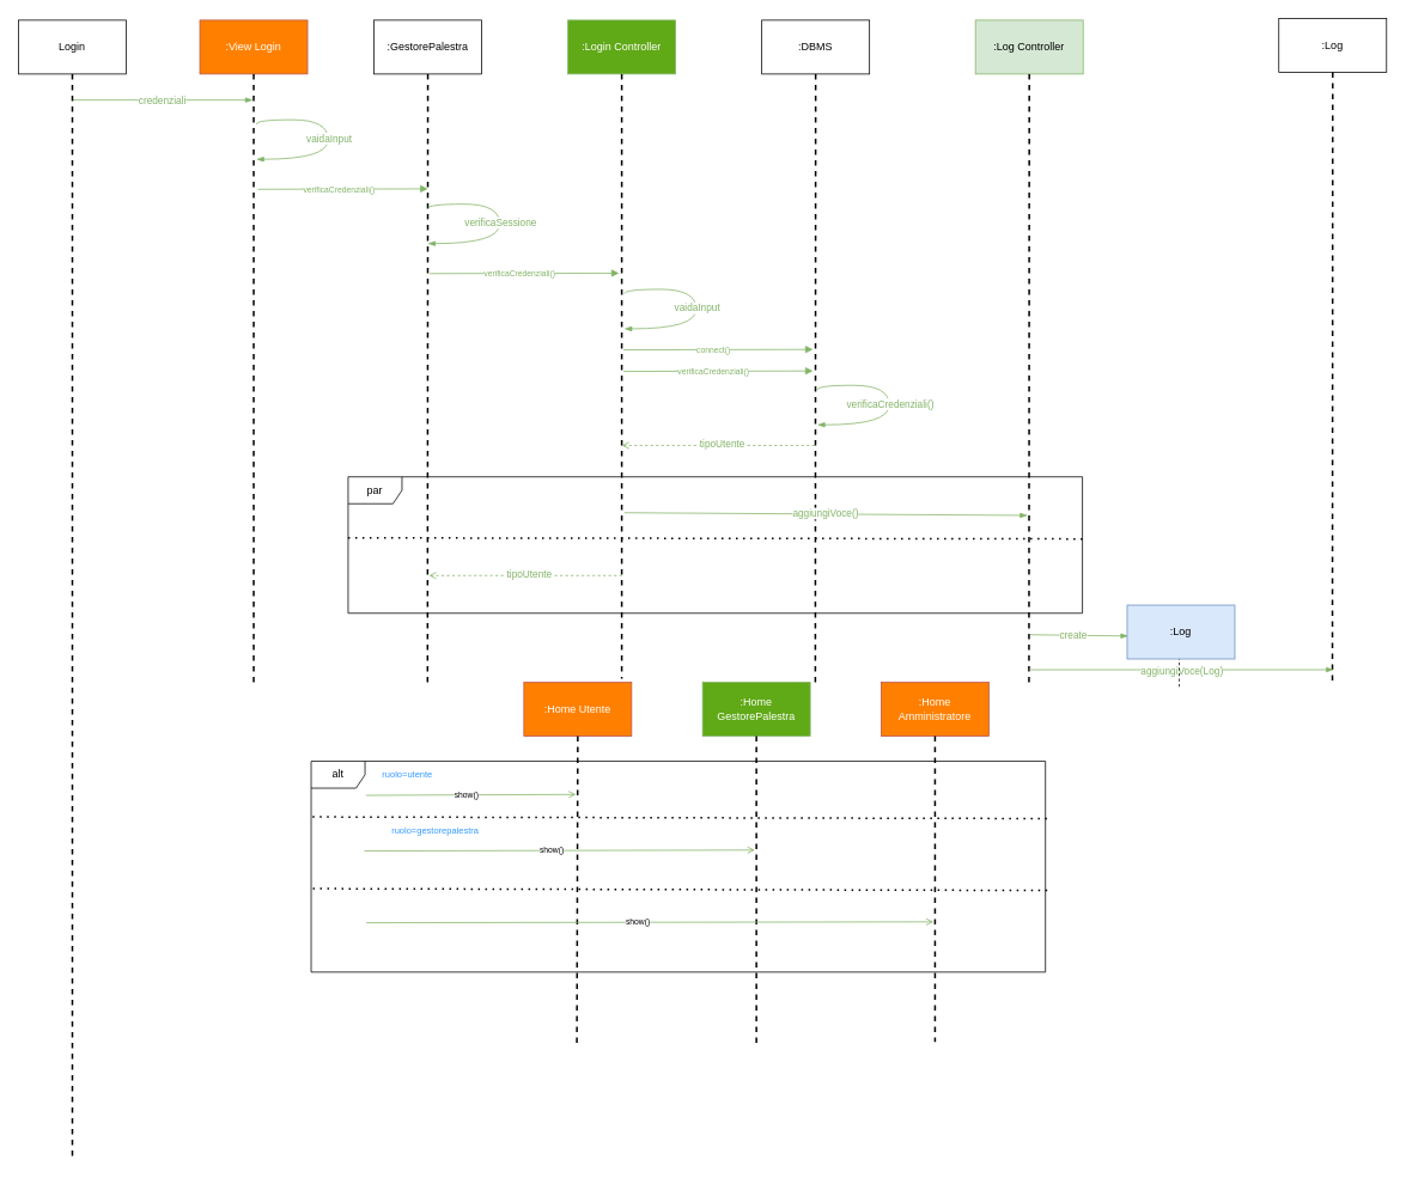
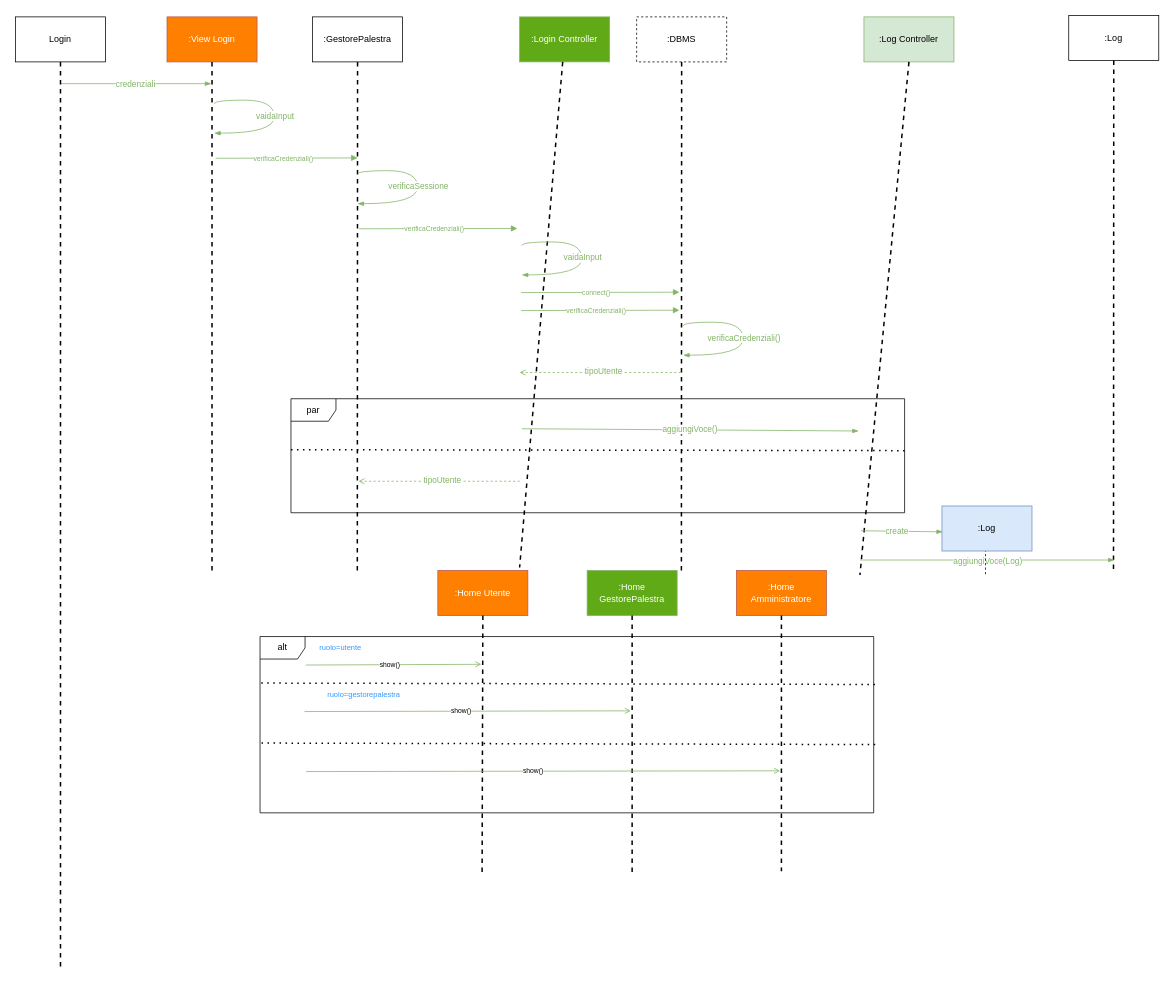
  <mxCell id="0" />
  <mxCell id="1" parent="0" />
  <mxCell id="2" value="&lt;font color=&quot;#ffffff&quot;&gt;:View Login&lt;/font&gt;" style="rounded=0;whiteSpace=wrap;html=1;fillColor=#FF8000;strokeColor=#b85450;" parent="1" vertex="1"><mxGeometry x="222" y="22" width="120" height="60" as="geometry" /></mxCell>
- <mxCell id="3" value="&lt;font color=&quot;#ffffff&quot;&gt;:Login Controller&lt;/font&gt;" style="rounded=0;whiteSpace=wrap;html=1;fillColor=#60A917;strokeColor=#82b366;" parent="1" vertex="1"><mxGeometry x="632" y="22" width="120" height="60" as="geometry" /></mxCell>
+ <mxCell id="3" value="&lt;font color=&quot;#ffffff&quot;&gt;:Login Controller&lt;/font&gt;" style="rounded=0;whiteSpace=wrap;html=1;fillColor=#60A917;strokeColor=#82b366;" parent="1" vertex="1"><mxGeometry x="692" y="22" width="120" height="60" as="geometry" /></mxCell>
  <mxCell id="4" value="" style="endArrow=none;dashed=1;html=1;strokeWidth=2;rounded=0;exitX=0.5;exitY=1;exitDx=0;exitDy=0;" parent="1" source="2" edge="1"><mxGeometry width="50" height="50" relative="1" as="geometry"><mxPoint x="274" y="130" as="sourcePoint" /><mxPoint x="282" y="761" as="targetPoint" /></mxGeometry></mxCell>
  <mxCell id="5" value="" style="endArrow=none;dashed=1;html=1;strokeWidth=2;rounded=0;" parent="1" source="3" edge="1"><mxGeometry width="50" height="50" relative="1" as="geometry"><mxPoint x="691.5" y="86" as="sourcePoint" /><mxPoint x="692" y="756" as="targetPoint" /></mxGeometry></mxCell>
  <mxCell id="6" value="" style="endArrow=block;html=1;rounded=0;fillColor=#d5e8d4;strokeColor=#82b366;endFill=1;exitX=0.126;exitY=0.067;exitDx=0;exitDy=0;exitPerimeter=0;" parent="1" edge="1"><mxGeometry width="50" height="50" relative="1" as="geometry"><mxPoint x="286.763" y="210.476" as="sourcePoint" /><mxPoint x="476" y="210" as="targetPoint" /></mxGeometry></mxCell>
  <mxCell id="7" value="&lt;font color=&quot;#82b366&quot; style=&quot;font-size: 9px;&quot;&gt;verificaCredenziali()&lt;/font&gt;" style="edgeLabel;html=1;align=center;verticalAlign=middle;resizable=0;points=[];" parent="6" vertex="1" connectable="0"><mxGeometry x="-0.094" y="1" relative="1" as="geometry"><mxPoint x="4" as="offset" /></mxGeometry></mxCell>
  <mxCell id="8" value="&lt;font color=&quot;#ffffff&quot;&gt;:Home Utente&lt;/font&gt;" style="rounded=0;whiteSpace=wrap;html=1;fillColor=#FF8000;strokeColor=#b85450;" parent="1" vertex="1"><mxGeometry x="583" y="760" width="120" height="60" as="geometry" /></mxCell>
  <mxCell id="9" value="&lt;div&gt;&lt;font color=&quot;#ffffff&quot;&gt;:Home&lt;/font&gt;&lt;/div&gt;&lt;div&gt;&lt;font color=&quot;#ffffff&quot;&gt;GestorePalestra&lt;br&gt;&lt;/font&gt;&lt;/div&gt;" style="rounded=0;whiteSpace=wrap;html=1;fillColor=#60A917;strokeColor=#82b366;" parent="1" vertex="1"><mxGeometry x="782" y="760" width="120" height="60" as="geometry" /></mxCell>
  <mxCell id="10" value="" style="endArrow=none;dashed=1;html=1;strokeWidth=2;rounded=0;exitX=0.5;exitY=1;exitDx=0;exitDy=0;" parent="1" source="8" edge="1"><mxGeometry width="50" height="50" relative="1" as="geometry"><mxPoint x="635" y="868" as="sourcePoint" /><mxPoint x="642" y="1164" as="targetPoint" /></mxGeometry></mxCell>
  <mxCell id="11" value="" style="endArrow=none;dashed=1;html=1;strokeWidth=2;rounded=0;exitX=0.5;exitY=1;exitDx=0;exitDy=0;" parent="1" source="9" edge="1"><mxGeometry width="50" height="50" relative="1" as="geometry"><mxPoint x="842.5" y="825" as="sourcePoint" /><mxPoint x="842" y="1163" as="targetPoint" /></mxGeometry></mxCell>
  <mxCell id="12" value="&lt;font color=&quot;#ffffff&quot;&gt;:Home Amministratore&lt;/font&gt;" style="rounded=0;whiteSpace=wrap;html=1;fillColor=#FF8000;strokeColor=#b85450;" parent="1" vertex="1"><mxGeometry x="981" y="760" width="120" height="60" as="geometry" /></mxCell>
  <mxCell id="13" value="" style="endArrow=none;dashed=1;html=1;strokeWidth=2;rounded=0;exitX=0.5;exitY=1;exitDx=0;exitDy=0;" parent="1" source="12" edge="1"><mxGeometry width="50" height="50" relative="1" as="geometry"><mxPoint x="1033" y="868" as="sourcePoint" /><mxPoint x="1041" y="1161" as="targetPoint" /></mxGeometry></mxCell>
  <mxCell id="14" value="alt" style="shape=umlFrame;whiteSpace=wrap;html=1;pointerEvents=0;" parent="1" vertex="1"><mxGeometry x="346" y="848" width="818" height="235" as="geometry" /></mxCell>
  <mxCell id="15" value="" style="endArrow=open;startArrow=none;html=1;rounded=0;startFill=0;endFill=0;fillColor=#d5e8d4;strokeColor=#82b366;" parent="1" edge="1"><mxGeometry width="50" height="50" relative="1" as="geometry"><mxPoint x="407" y="886" as="sourcePoint" /><mxPoint x="641" y="885" as="targetPoint" /></mxGeometry></mxCell>
  <mxCell id="16" value="&lt;font style=&quot;font-size: 9px;&quot;&gt;show()&lt;/font&gt;" style="edgeLabel;html=1;align=center;verticalAlign=middle;resizable=0;points=[];" parent="15" vertex="1" connectable="0"><mxGeometry x="-0.043" y="1" relative="1" as="geometry"><mxPoint as="offset" /></mxGeometry></mxCell>
  <mxCell id="17" value="" style="endArrow=none;dashed=1;html=1;dashPattern=1 3;strokeWidth=2;rounded=0;exitX=0.002;exitY=0.264;exitDx=0;exitDy=0;exitPerimeter=0;entryX=1.003;entryY=0.272;entryDx=0;entryDy=0;entryPerimeter=0;" parent="1" source="14" target="14" edge="1"><mxGeometry width="50" height="50" relative="1" as="geometry"><mxPoint x="713" y="1003" as="sourcePoint" /><mxPoint x="763" y="953" as="targetPoint" /></mxGeometry></mxCell>
  <mxCell id="18" value="&lt;font color=&quot;#3399ff&quot; style=&quot;font-size: 10px;&quot;&gt;ruolo=utente&lt;/font&gt;" style="text;html=1;align=center;verticalAlign=middle;resizable=0;points=[];autosize=1;strokeColor=none;fillColor=none;" parent="1" vertex="1"><mxGeometry x="405.25" y="848" width="96" height="29" as="geometry" /></mxCell>
  <mxCell id="19" value="" style="endArrow=none;dashed=1;html=1;dashPattern=1 3;strokeWidth=2;rounded=0;exitX=0.002;exitY=0.264;exitDx=0;exitDy=0;exitPerimeter=0;entryX=1.003;entryY=0.272;entryDx=0;entryDy=0;entryPerimeter=0;" parent="1" edge="1"><mxGeometry width="50" height="50" relative="1" as="geometry"><mxPoint x="348" y="990" as="sourcePoint" /><mxPoint x="1166" y="992" as="targetPoint" /></mxGeometry></mxCell>
  <mxCell id="20" value="" style="endArrow=open;startArrow=none;html=1;rounded=0;startFill=0;endFill=0;fillColor=#d5e8d4;strokeColor=#82b366;" parent="1" edge="1"><mxGeometry width="50" height="50" relative="1" as="geometry"><mxPoint x="405.25" y="948" as="sourcePoint" /><mxPoint x="840.25" y="947" as="targetPoint" /></mxGeometry></mxCell>
  <mxCell id="21" value="&lt;font style=&quot;font-size: 9px;&quot;&gt;show()&lt;/font&gt;" style="edgeLabel;html=1;align=center;verticalAlign=middle;resizable=0;points=[];" parent="20" vertex="1" connectable="0"><mxGeometry x="-0.043" y="1" relative="1" as="geometry"><mxPoint as="offset" /></mxGeometry></mxCell>
  <mxCell id="22" value="&lt;font color=&quot;#3399ff&quot; style=&quot;font-size: 10px;&quot;&gt;ruolo=gestorepalestra&lt;br&gt;&lt;/font&gt;" style="text;html=1;align=center;verticalAlign=middle;resizable=0;points=[];autosize=1;strokeColor=none;fillColor=none;" parent="1" vertex="1"><mxGeometry x="407.5" y="910" width="153" height="29" as="geometry" /></mxCell>
  <mxCell id="23" value="" style="endArrow=open;startArrow=none;html=1;rounded=0;startFill=0;endFill=0;fillColor=#d5e8d4;strokeColor=#82b366;" parent="1" edge="1"><mxGeometry width="50" height="50" relative="1" as="geometry"><mxPoint x="407.5" y="1028" as="sourcePoint" /><mxPoint x="1039.25" y="1027" as="targetPoint" /></mxGeometry></mxCell>
  <mxCell id="24" value="&lt;font style=&quot;font-size: 9px;&quot;&gt;show()&lt;/font&gt;" style="edgeLabel;html=1;align=center;verticalAlign=middle;resizable=0;points=[];" parent="23" vertex="1" connectable="0"><mxGeometry x="-0.043" y="1" relative="1" as="geometry"><mxPoint as="offset" /></mxGeometry></mxCell>
  <mxCell id="25" value="&lt;div&gt;Login&lt;/div&gt;" style="rounded=0;whiteSpace=wrap;html=1;" parent="1" vertex="1"><mxGeometry x="20" y="22" width="120" height="60" as="geometry" /></mxCell>
  <mxCell id="26" value="" style="endArrow=blockThin;html=1;rounded=0;endFill=1;fillColor=#d5e8d4;strokeColor=#82b366;" parent="1" edge="1"><mxGeometry width="50" height="50" relative="1" as="geometry"><mxPoint x="80" y="111" as="sourcePoint" /><mxPoint x="281" y="111" as="targetPoint" /></mxGeometry></mxCell>
  <mxCell id="27" value="&lt;font color=&quot;#82b366&quot;&gt;credenziali&lt;/font&gt;" style="edgeLabel;html=1;align=center;verticalAlign=middle;resizable=0;points=[];" parent="26" vertex="1" connectable="0"><mxGeometry x="-0.015" relative="1" as="geometry"><mxPoint as="offset" /></mxGeometry></mxCell>
  <mxCell id="28" value="&lt;div&gt;:GestorePalestra&lt;/div&gt;" style="rounded=0;whiteSpace=wrap;html=1;" parent="1" vertex="1"><mxGeometry x="416" y="22" width="120" height="60" as="geometry" /></mxCell>
  <mxCell id="29" value="" style="endArrow=none;dashed=1;html=1;strokeWidth=2;rounded=0;exitX=0.5;exitY=1;exitDx=0;exitDy=0;" parent="1" source="25" edge="1"><mxGeometry width="50" height="50" relative="1" as="geometry"><mxPoint x="79.66" y="82" as="sourcePoint" /><mxPoint x="80" y="1291" as="targetPoint" /></mxGeometry></mxCell>
  <mxCell id="30" value="" style="endArrow=none;dashed=1;html=1;strokeWidth=2;rounded=0;exitX=0.5;exitY=1;exitDx=0;exitDy=0;" parent="1" source="28" edge="1"><mxGeometry width="50" height="50" relative="1" as="geometry"><mxPoint x="475.66" y="87" as="sourcePoint" /><mxPoint x="475.66" y="766" as="targetPoint" /></mxGeometry></mxCell>
  <mxCell id="31" value="" style="endArrow=blockThin;html=1;rounded=0;edgeStyle=orthogonalEdgeStyle;curved=1;endFill=1;strokeColor=#82B366;" parent="1" edge="1"><mxGeometry width="50" height="50" relative="1" as="geometry"><mxPoint x="285" y="138" as="sourcePoint" /><mxPoint x="285" y="177" as="targetPoint" /><Array as="points"><mxPoint x="285" y="133" /><mxPoint x="365" y="133" /><mxPoint x="365" y="177" /></Array></mxGeometry></mxCell>
  <mxCell id="32" value="&lt;font color=&quot;#82b366&quot;&gt;vaidaInput&lt;/font&gt;" style="edgeLabel;html=1;align=center;verticalAlign=middle;resizable=0;points=[];" parent="31" vertex="1" connectable="0"><mxGeometry x="0.009" relative="1" as="geometry"><mxPoint as="offset" /></mxGeometry></mxCell>
  <mxCell id="33" value="" style="endArrow=blockThin;html=1;rounded=0;edgeStyle=orthogonalEdgeStyle;curved=1;endFill=1;strokeColor=#82B366;" parent="1" edge="1"><mxGeometry width="50" height="50" relative="1" as="geometry"><mxPoint x="476" y="231.97" as="sourcePoint" /><mxPoint x="476" y="270.97" as="targetPoint" /><Array as="points"><mxPoint x="476" y="226.97" /><mxPoint x="556" y="226.97" /><mxPoint x="556" y="270.97" /></Array></mxGeometry></mxCell>
  <mxCell id="34" value="&lt;font color=&quot;#82b366&quot;&gt;verificaSessione&lt;/font&gt;" style="edgeLabel;html=1;align=center;verticalAlign=middle;resizable=0;points=[];" parent="33" vertex="1" connectable="0"><mxGeometry x="0.009" relative="1" as="geometry"><mxPoint as="offset" /></mxGeometry></mxCell>
  <mxCell id="35" value="" style="endArrow=block;html=1;rounded=0;fillColor=#d5e8d4;strokeColor=#82b366;endFill=1;exitX=0.126;exitY=0.067;exitDx=0;exitDy=0;exitPerimeter=0;" parent="1" edge="1"><mxGeometry width="50" height="50" relative="1" as="geometry"><mxPoint x="478" y="304.48" as="sourcePoint" /><mxPoint x="689" y="304" as="targetPoint" /></mxGeometry></mxCell>
  <mxCell id="36" value="&lt;font color=&quot;#82b366&quot; style=&quot;font-size: 9px;&quot;&gt;verificaCredenziali()&lt;/font&gt;" style="edgeLabel;html=1;align=center;verticalAlign=middle;resizable=0;points=[];" parent="35" vertex="1" connectable="0"><mxGeometry x="-0.094" y="1" relative="1" as="geometry"><mxPoint x="4" as="offset" /></mxGeometry></mxCell>
- <mxCell id="37" value="&lt;div&gt;:DBMS&lt;/div&gt;" style="rounded=0;whiteSpace=wrap;html=1;" parent="1" vertex="1"><mxGeometry x="848" y="22" width="120" height="60" as="geometry" /></mxCell>
+ <mxCell id="37" value="&lt;div&gt;:DBMS&lt;/div&gt;" style="rounded=0;whiteSpace=wrap;html=1;dashed=1;" parent="1" vertex="1"><mxGeometry x="848" y="22" width="120" height="60" as="geometry" /></mxCell>
  <mxCell id="38" value="" style="endArrow=none;dashed=1;html=1;strokeWidth=2;rounded=0;exitX=0.5;exitY=1;exitDx=0;exitDy=0;" parent="1" source="37" edge="1"><mxGeometry width="50" height="50" relative="1" as="geometry"><mxPoint x="907.66" y="87" as="sourcePoint" /><mxPoint x="907.66" y="766" as="targetPoint" /></mxGeometry></mxCell>
  <mxCell id="39" value="" style="endArrow=blockThin;html=1;rounded=0;edgeStyle=orthogonalEdgeStyle;curved=1;endFill=1;strokeColor=#82B366;" parent="1" edge="1"><mxGeometry width="50" height="50" relative="1" as="geometry"><mxPoint x="910" y="434" as="sourcePoint" /><mxPoint x="910" y="473" as="targetPoint" /><Array as="points"><mxPoint x="910" y="429" /><mxPoint x="990" y="429" /><mxPoint x="990" y="473" /></Array></mxGeometry></mxCell>
  <mxCell id="40" value="&lt;font color=&quot;#82b366&quot;&gt;verificaCredenziali()&lt;/font&gt;" style="edgeLabel;html=1;align=center;verticalAlign=middle;resizable=0;points=[];" parent="39" vertex="1" connectable="0"><mxGeometry x="0.009" relative="1" as="geometry"><mxPoint as="offset" /></mxGeometry></mxCell>
  <mxCell id="41" value="" style="endArrow=blockThin;html=1;rounded=0;edgeStyle=orthogonalEdgeStyle;curved=1;endFill=1;strokeColor=#82B366;" parent="1" edge="1"><mxGeometry width="50" height="50" relative="1" as="geometry"><mxPoint x="694.97" y="326.97" as="sourcePoint" /><mxPoint x="694.97" y="365.97" as="targetPoint" /><Array as="points"><mxPoint x="694.97" y="321.97" /><mxPoint x="774.97" y="321.97" /><mxPoint x="774.97" y="365.97" /></Array></mxGeometry></mxCell>
  <mxCell id="42" value="&lt;font color=&quot;#82b366&quot;&gt;vaidaInput&lt;/font&gt;" style="edgeLabel;html=1;align=center;verticalAlign=middle;resizable=0;points=[];" parent="41" vertex="1" connectable="0"><mxGeometry x="0.009" relative="1" as="geometry"><mxPoint as="offset" /></mxGeometry></mxCell>
  <mxCell id="43" value="" style="endArrow=block;html=1;rounded=0;fillColor=#d5e8d4;strokeColor=#82b366;endFill=1;exitX=0.126;exitY=0.067;exitDx=0;exitDy=0;exitPerimeter=0;" edge="1" parent="1"><mxGeometry width="50" height="50" relative="1" as="geometry"><mxPoint x="694" y="413.48" as="sourcePoint" /><mxPoint x="905" y="413" as="targetPoint" /></mxGeometry></mxCell>
  <mxCell id="44" value="&lt;font color=&quot;#82b366&quot; style=&quot;font-size: 9px;&quot;&gt;verificaCredenziali()&lt;/font&gt;" style="edgeLabel;html=1;align=center;verticalAlign=middle;resizable=0;points=[];" vertex="1" connectable="0" parent="43"><mxGeometry x="-0.094" y="1" relative="1" as="geometry"><mxPoint x="4" as="offset" /></mxGeometry></mxCell>
  <mxCell id="45" value="" style="endArrow=block;html=1;rounded=0;fillColor=#d5e8d4;strokeColor=#82b366;endFill=1;exitX=0.126;exitY=0.067;exitDx=0;exitDy=0;exitPerimeter=0;" edge="1" parent="1"><mxGeometry width="50" height="50" relative="1" as="geometry"><mxPoint x="694" y="389.48" as="sourcePoint" /><mxPoint x="905" y="389" as="targetPoint" /></mxGeometry></mxCell>
  <mxCell id="46" value="&lt;font color=&quot;#82b366&quot; style=&quot;font-size: 9px;&quot;&gt;connect()&lt;/font&gt;" style="edgeLabel;html=1;align=center;verticalAlign=middle;resizable=0;points=[];" vertex="1" connectable="0" parent="45"><mxGeometry x="-0.094" y="1" relative="1" as="geometry"><mxPoint x="4" as="offset" /></mxGeometry></mxCell>
  <mxCell id="47" value="" style="endArrow=open;dashed=1;html=1;rounded=0;endFill=0;fillColor=#d5e8d4;strokeColor=#82b366;" edge="1" parent="1"><mxGeometry width="50" height="50" relative="1" as="geometry"><mxPoint x="907" y="496" as="sourcePoint" /><mxPoint x="692" y="496" as="targetPoint" /></mxGeometry></mxCell>
  <mxCell id="48" value="&lt;font color=&quot;#82b366&quot;&gt;tipoUtente&lt;/font&gt;" style="edgeLabel;html=1;align=center;verticalAlign=middle;resizable=0;points=[];" vertex="1" connectable="0" parent="47"><mxGeometry x="-0.033" y="-2" relative="1" as="geometry"><mxPoint as="offset" /></mxGeometry></mxCell>
  <mxCell id="49" value="par" style="shape=umlFrame;whiteSpace=wrap;html=1;pointerEvents=0;" vertex="1" parent="1"><mxGeometry x="387.19" y="531" width="818" height="152" as="geometry" /></mxCell>
  <mxCell id="50" value="" style="endArrow=none;dashed=1;html=1;dashPattern=1 3;strokeWidth=2;rounded=0;exitX=0.002;exitY=0.264;exitDx=0;exitDy=0;exitPerimeter=0;entryX=1.003;entryY=0.272;entryDx=0;entryDy=0;entryPerimeter=0;" edge="1" parent="1"><mxGeometry width="50" height="50" relative="1" as="geometry"><mxPoint x="387.186" y="598.998" as="sourcePoint" /><mxPoint x="1206.004" y="600.214" as="targetPoint" /></mxGeometry></mxCell>
  <mxCell id="51" value="&lt;div&gt;:Log&lt;/div&gt;" style="rounded=0;whiteSpace=wrap;html=1;" vertex="1" parent="1"><mxGeometry x="1424" y="20" width="120" height="60" as="geometry" /></mxCell>
  <mxCell id="52" value="" style="endArrow=none;dashed=1;html=1;strokeWidth=2;rounded=0;exitX=0.5;exitY=1;exitDx=0;exitDy=0;" edge="1" source="51" parent="1"><mxGeometry width="50" height="50" relative="1" as="geometry"><mxPoint x="1483.66" y="85" as="sourcePoint" /><mxPoint x="1483.66" y="764" as="targetPoint" /></mxGeometry></mxCell>
- <mxCell id="53" value="&lt;div&gt;:Log Controller&lt;br&gt;&lt;/div&gt;" style="rounded=0;whiteSpace=wrap;html=1;fillColor=#d5e8d4;strokeColor=#82b366;" vertex="1" parent="1"><mxGeometry x="1086" y="22" width="120" height="60" as="geometry" /></mxCell>
+ <mxCell id="53" value="&lt;div&gt;:Log Controller&lt;br&gt;&lt;/div&gt;" style="rounded=0;whiteSpace=wrap;html=1;fillColor=#d5e8d4;strokeColor=#82b366;" vertex="1" parent="1"><mxGeometry x="1151" y="22" width="120" height="60" as="geometry" /></mxCell>
  <mxCell id="54" value="" style="endArrow=none;dashed=1;html=1;strokeWidth=2;rounded=0;exitX=0.5;exitY=1;exitDx=0;exitDy=0;" edge="1" source="53" parent="1"><mxGeometry width="50" height="50" relative="1" as="geometry"><mxPoint x="1145.66" y="87" as="sourcePoint" /><mxPoint x="1145.66" y="766" as="targetPoint" /></mxGeometry></mxCell>
  <mxCell id="55" value="" style="endArrow=blockThin;html=1;rounded=0;endFill=1;fillColor=#d5e8d4;strokeColor=#82b366;" edge="1" parent="1"><mxGeometry width="50" height="50" relative="1" as="geometry"><mxPoint x="695" y="571" as="sourcePoint" /><mxPoint x="1144" y="574" as="targetPoint" /></mxGeometry></mxCell>
  <mxCell id="56" value="&lt;font color=&quot;#82b366&quot;&gt;aggiungiVoce()&lt;/font&gt;" style="edgeLabel;html=1;align=center;verticalAlign=middle;resizable=0;points=[];" vertex="1" connectable="0" parent="55"><mxGeometry x="-0.007" y="1" relative="1" as="geometry"><mxPoint as="offset" /></mxGeometry></mxCell>
  <mxCell id="57" value="" style="endArrow=open;dashed=1;html=1;rounded=0;endFill=0;fillColor=#d5e8d4;strokeColor=#82b366;" edge="1" parent="1"><mxGeometry width="50" height="50" relative="1" as="geometry"><mxPoint x="692.25" y="641" as="sourcePoint" /><mxPoint x="477.25" y="641" as="targetPoint" /></mxGeometry></mxCell>
  <mxCell id="58" value="&lt;font color=&quot;#82b366&quot;&gt;tipoUtente&lt;/font&gt;" style="edgeLabel;html=1;align=center;verticalAlign=middle;resizable=0;points=[];" vertex="1" connectable="0" parent="57"><mxGeometry x="-0.033" y="-2" relative="1" as="geometry"><mxPoint as="offset" /></mxGeometry></mxCell>
  <mxCell id="59" value="" style="endArrow=blockThin;html=1;rounded=0;fillColor=#d5e8d4;strokeColor=#82b366;endFill=1;entryX=0.01;entryY=0.574;entryDx=0;entryDy=0;entryPerimeter=0;" edge="1" parent="1" target="61"><mxGeometry width="50" height="50" relative="1" as="geometry"><mxPoint x="1147" y="707" as="sourcePoint" /><mxPoint x="1184" y="707" as="targetPoint" /></mxGeometry></mxCell>
  <mxCell id="60" value="&lt;font color=&quot;#82b366&quot;&gt;create&lt;/font&gt;" style="edgeLabel;html=1;align=center;verticalAlign=middle;resizable=0;points=[];" vertex="1" connectable="0" parent="59"><mxGeometry x="-0.118" relative="1" as="geometry"><mxPoint as="offset" /></mxGeometry></mxCell>
  <mxCell id="61" value=":Log" style="rounded=0;whiteSpace=wrap;html=1;fillColor=#dae8fc;strokeColor=#6c8ebf;" vertex="1" parent="1"><mxGeometry x="1255" y="674" width="120" height="60" as="geometry" /></mxCell>
  <mxCell id="62" value="" style="endArrow=blockThin;html=1;rounded=0;fillColor=#d5e8d4;strokeColor=#82b366;endFill=1;" edge="1" parent="1"><mxGeometry width="50" height="50" relative="1" as="geometry"><mxPoint x="1146" y="746" as="sourcePoint" /><mxPoint x="1485" y="746" as="targetPoint" /></mxGeometry></mxCell>
  <mxCell id="63" value="&lt;font color=&quot;#82b366&quot;&gt;aggiungiVoce(Log)&lt;/font&gt;" style="edgeLabel;html=1;align=center;verticalAlign=middle;resizable=0;points=[];" vertex="1" connectable="0" parent="62"><mxGeometry x="-0.118" relative="1" as="geometry"><mxPoint x="20" y="1" as="offset" /></mxGeometry></mxCell>
  <mxCell id="64" value="" style="endArrow=none;dashed=1;html=1;rounded=0;entryX=0.484;entryY=1.004;entryDx=0;entryDy=0;entryPerimeter=0;" edge="1" parent="1" target="61"><mxGeometry width="50" height="50" relative="1" as="geometry"><mxPoint x="1313" y="765" as="sourcePoint" /><mxPoint x="1221" y="759" as="targetPoint" /></mxGeometry></mxCell>
